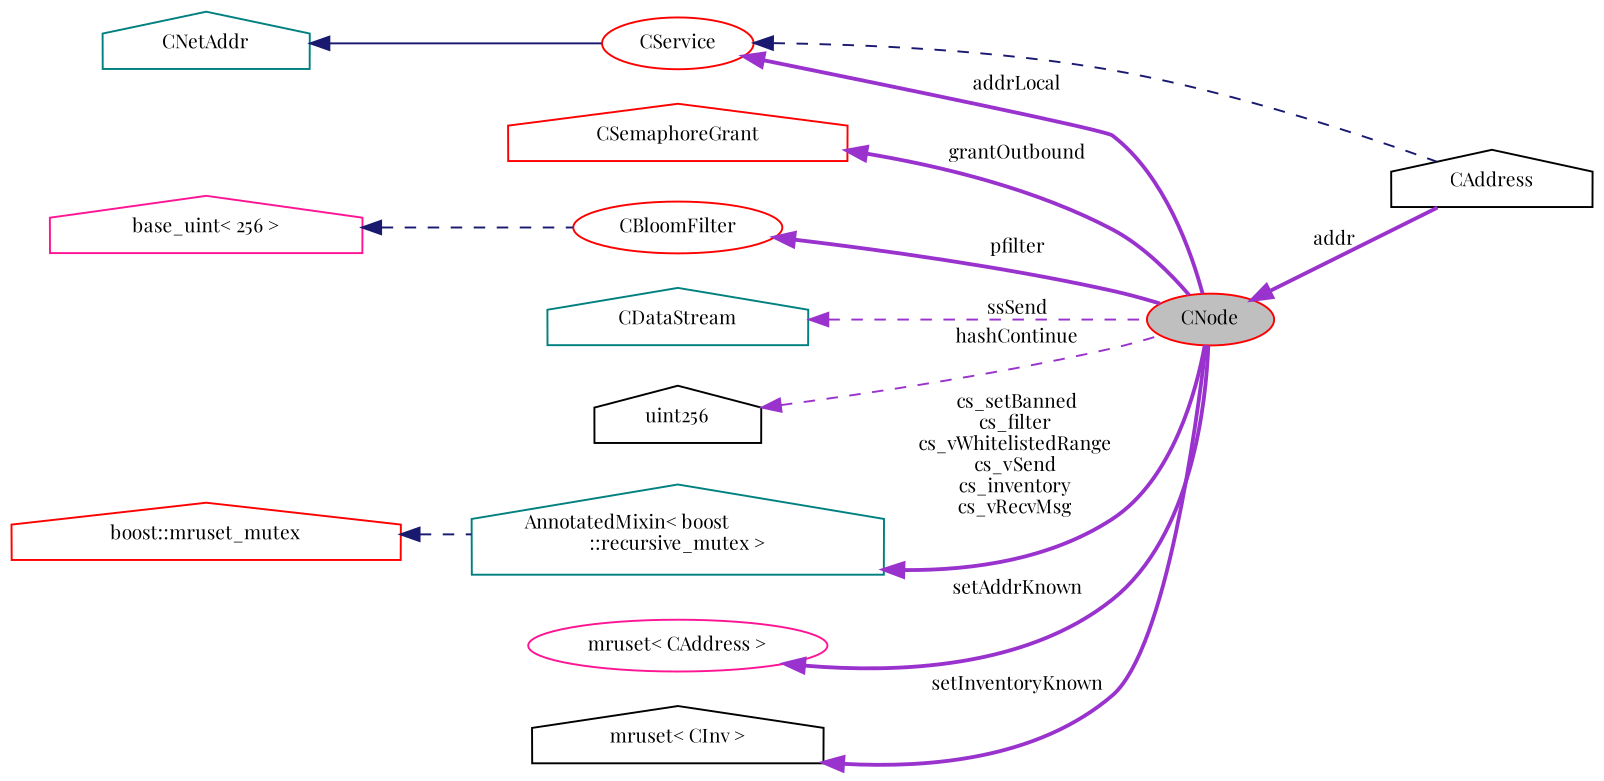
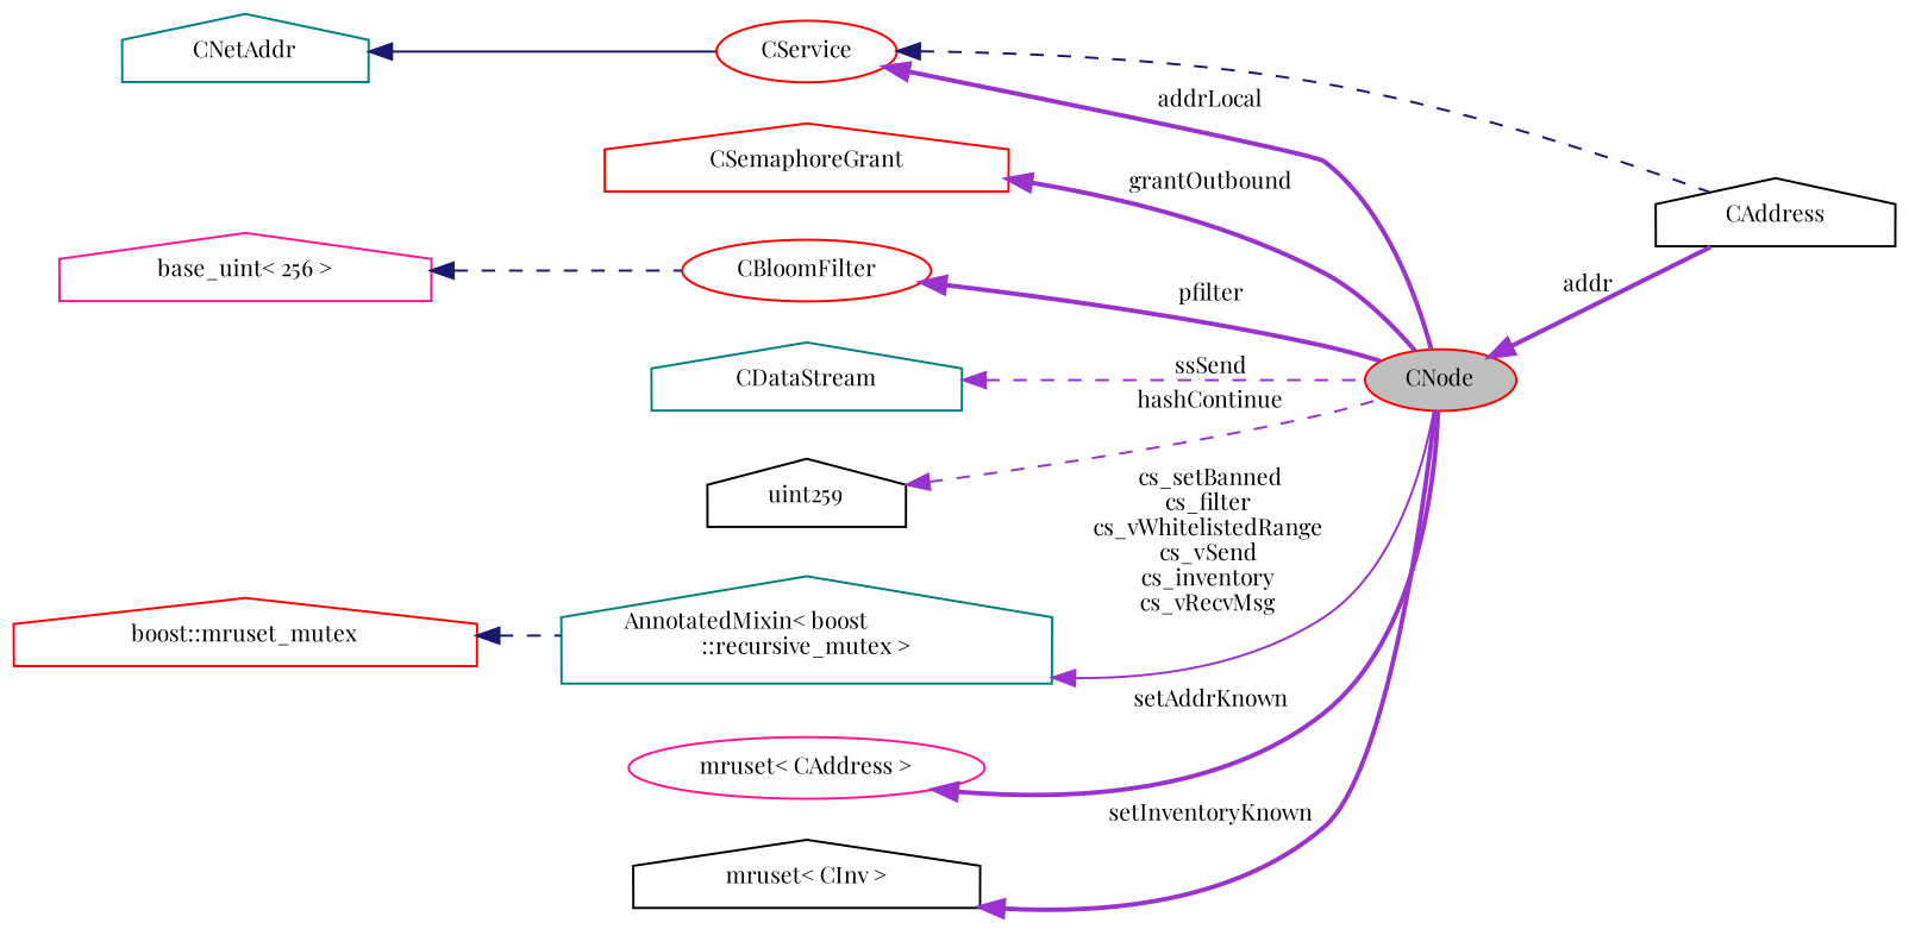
  digraph {
    fontname="Playfair Display"
    rankdir=LR
    node [color=red fillcolor=white fontname="Playfair Display" fontsize=10 shape=house style=filled]
    edge [color=darkorchid3 dir=back fontname="Playfair Display" fontsize=10 labelfontname=Helvetica labelfontsize=10 style=bold]
    n1 [fillcolor=grey75 fontcolor=black height=0.2 label=CNode shape=ellipse width=0.4]
    n2 [color=black height=0.2 label=CAddress width=0.4]
    n3 [height=0.2 label=CSemaphoreGrant width=0.4]
    n4 [height=0.2 label=CBloomFilter shape=ellipse width=0.4]
    n5 [color=teal height=0.2 label=CDataStream width=0.4]
-   n6 [color=black height=0.2 label=uint256 width=0.4]
+   n6 [color=black height=0.2 label=uint259 width=0.4]
    n7 [color=deeppink height=0.2 label="base_uint\< 256 \>" width=0.4]
    n8 [color=teal height=0.2 label="AnnotatedMixin\< boost\l::recursive_mutex \>" width=0.4]
    n9 [height=0.2 label="boost::mruset_mutex" width=0.4]
    n10 [height=0.2 label=CService shape=ellipse width=0.4]
    n11 [color=teal height=0.2 label=CNetAddr width=0.4]
    n12 [color=deeppink height=0.2 label="mruset\< CAddress \>" shape=ellipse width=0.4]
    n13 [color=black height=0.2 label="mruset\< CInv \>" width=0.4]
    n1 -> n2 [label=" addr"]
    n3 -> n1 [label=" grantOutbound"]
    n4 -> n1 [label=" pfilter"]
    n5 -> n1 [label=" ssSend" style=dashed]
    n6 -> n1 [label=" hashContinue" style=dashed]
    n7 -> n4 [color=midnightblue style=dashed]
-   n8 -> n1 [label=" cs_setBanned\ncs_filter\ncs_vWhitelistedRange\ncs_vSend\ncs_inventory\ncs_vRecvMsg"]
+   n8 -> n1 [label=" cs_setBanned\ncs_filter\ncs_vWhitelistedRange\ncs_vSend\ncs_inventory\ncs_vRecvMsg" style=solid]
    n9 -> n8 [color=midnightblue style=dashed]
    n10 -> n1 [label=" addrLocal"]
    n10 -> n2 [color=midnightblue style=dashed]
    n11 -> n10 [color=midnightblue style=solid]
    n12 -> n1 [label=" setAddrKnown"]
    n13 -> n1 [label=" setInventoryKnown"]
  }
